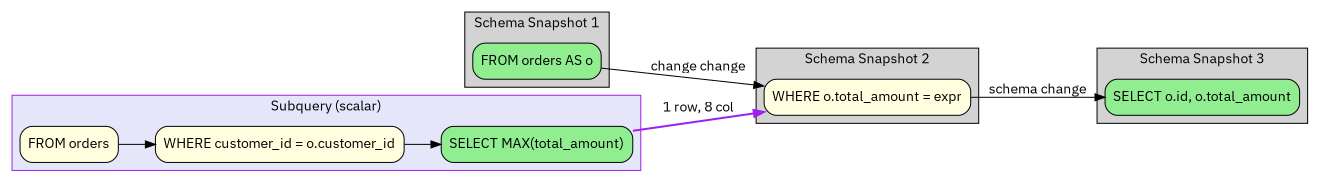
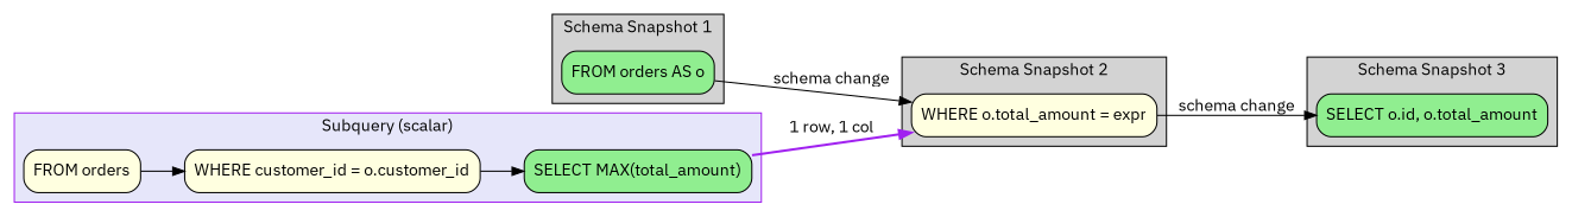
  digraph {
    fontname="IBM Plex Sans"
    rankdir=LR
    node [fillcolor=lightgreen fontname="IBM Plex Sans" shape=box style="filled,rounded"]
    edge [color=black fontname="IBM Plex Sans"]
    n1 [label="FROM orders AS o"]
    n2 [fillcolor=lightyellow label="WHERE o.total_amount = expr"]
    n3 [label="SELECT o.id, o.total_amount"]
    n4 [fillcolor=lightyellow label="FROM orders"]
    n5 [fillcolor=lightyellow label="WHERE customer_id = o.customer_id"]
    n6 [label="SELECT MAX(total_amount)"]
    subgraph cluster_1 {
      fillcolor=lightgray
      label="Schema Snapshot 1"
      style=filled
      n1
    }
    subgraph cluster_2 {
      fillcolor=lightgray
      label="Schema Snapshot 2"
      style=filled
      n2
    }
    subgraph cluster_3 {
      fillcolor=lightgray
      label="Schema Snapshot 3"
      style=filled
      n3
    }
    subgraph cluster_4 {
      color=purple
      fillcolor=lavender
      label="Subquery (scalar)"
      style=filled
      n4
      n5
      n6
    }
-   n1 -> n2 [label="change change"]
+   n1 -> n2 [label="schema change"]
    n2 -> n3 [label="schema change"]
    n4 -> n5
    n5 -> n6
-   n6 -> n2 [color=purple label="1 row, 8 col" style=bold]
+   n6 -> n2 [color=purple label="1 row, 1 col" style=bold]
  }
